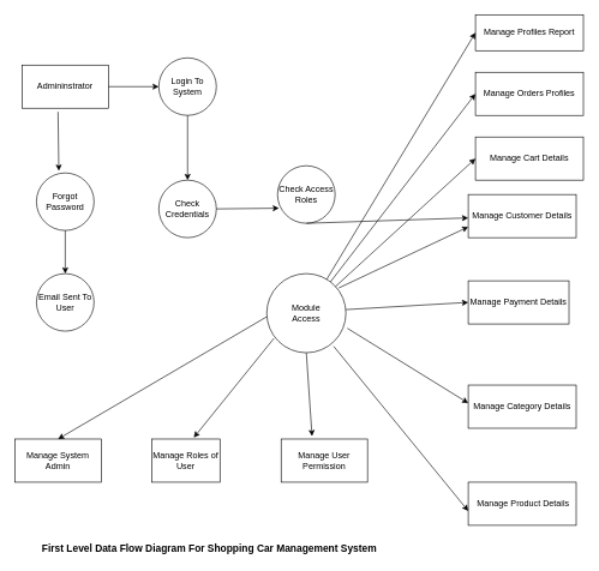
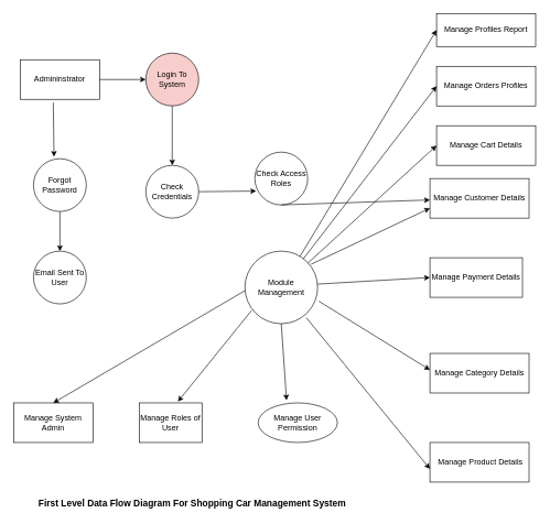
  <mxCell id="0" />
  <mxCell id="1" parent="0" />
- <mxCell id="2" value="Module&lt;br&gt;Access" style="ellipse;whiteSpace=wrap;html=1;aspect=fixed;" vertex="1" parent="1"><mxGeometry x="370" y="380" width="110" height="110" as="geometry" /></mxCell>
+ <mxCell id="2" value="Module&lt;br&gt;Management" style="ellipse;whiteSpace=wrap;html=1;aspect=fixed;" vertex="1" parent="1"><mxGeometry x="370" y="380" width="110" height="110" as="geometry" /></mxCell>
  <mxCell id="3" value="&lt;font style=&quot;font-size: 14px&quot;&gt;First Level Data Flow Diagram For Shopping Car Management System&lt;/font&gt;" style="text;html=1;align=center;verticalAlign=middle;resizable=0;points=[];autosize=1;fontStyle=1" vertex="1" parent="1"><mxGeometry x="50" y="752" width="480" height="20" as="geometry" /></mxCell>
  <mxCell id="4" value="&amp;nbsp;Manage Product Details" style="rounded=0;whiteSpace=wrap;html=1;" vertex="1" parent="1"><mxGeometry x="650" y="670" width="150" height="60" as="geometry" /></mxCell>
  <mxCell id="5" value="Manage Category Details" style="rounded=0;whiteSpace=wrap;html=1;" vertex="1" parent="1"><mxGeometry x="650" y="535" width="150" height="60" as="geometry" /></mxCell>
  <mxCell id="6" value="Manage Payment Details" style="rounded=0;whiteSpace=wrap;html=1;" vertex="1" parent="1"><mxGeometry x="650" y="390" width="140" height="60" as="geometry" /></mxCell>
  <mxCell id="7" value="Manage Customer Details" style="rounded=0;whiteSpace=wrap;html=1;" vertex="1" parent="1"><mxGeometry x="650" y="270" width="150" height="60" as="geometry" /></mxCell>
  <mxCell id="8" value="Manage Cart Details" style="rounded=0;whiteSpace=wrap;html=1;" vertex="1" parent="1"><mxGeometry x="660" y="190" width="150" height="60" as="geometry" /></mxCell>
  <mxCell id="9" value="Manage Profiles Report" style="rounded=0;whiteSpace=wrap;html=1;" vertex="1" parent="1"><mxGeometry x="660" y="20" width="150" height="50" as="geometry" /></mxCell>
  <mxCell id="10" value="Manage Orders Profiles" style="rounded=0;whiteSpace=wrap;html=1;" vertex="1" parent="1"><mxGeometry x="660" y="100" width="150" height="60" as="geometry" /></mxCell>
  <mxCell id="11" value="" style="endArrow=classic;html=1;exitX=0.845;exitY=0.918;exitDx=0;exitDy=0;exitPerimeter=0;" edge="1" parent="1" source="2"><mxGeometry width="50" height="50" relative="1" as="geometry"><mxPoint x="600" y="760" as="sourcePoint" /><mxPoint x="650" y="710" as="targetPoint" /></mxGeometry></mxCell>
  <mxCell id="12" value="" style="endArrow=classic;html=1;exitX=1.018;exitY=0.691;exitDx=0;exitDy=0;exitPerimeter=0;" edge="1" parent="1" source="2"><mxGeometry width="50" height="50" relative="1" as="geometry"><mxPoint x="600" y="610" as="sourcePoint" /><mxPoint x="650" y="560" as="targetPoint" /></mxGeometry></mxCell>
  <mxCell id="13" value="" style="endArrow=classic;html=1;entryX=0;entryY=0.5;entryDx=0;entryDy=0;" edge="1" parent="1" target="6"><mxGeometry width="50" height="50" relative="1" as="geometry"><mxPoint x="480" y="430" as="sourcePoint" /><mxPoint x="530" y="380" as="targetPoint" /></mxGeometry></mxCell>
  <mxCell id="14" value="" style="endArrow=classic;html=1;" edge="1" parent="1" source="2"><mxGeometry width="50" height="50" relative="1" as="geometry"><mxPoint x="610" y="270" as="sourcePoint" /><mxPoint x="660" y="220" as="targetPoint" /></mxGeometry></mxCell>
  <mxCell id="15" value="" style="endArrow=classic;html=1;entryX=0;entryY=0.75;entryDx=0;entryDy=0;" edge="1" parent="1" target="7"><mxGeometry width="50" height="50" relative="1" as="geometry"><mxPoint x="470" y="400" as="sourcePoint" /><mxPoint x="520" y="350" as="targetPoint" /></mxGeometry></mxCell>
  <mxCell id="16" value="" style="endArrow=classic;html=1;" edge="1" parent="1" source="2"><mxGeometry width="50" height="50" relative="1" as="geometry"><mxPoint x="610" y="180" as="sourcePoint" /><mxPoint x="660" y="130" as="targetPoint" /></mxGeometry></mxCell>
  <mxCell id="17" value="" style="endArrow=classic;html=1;" edge="1" parent="1" source="2"><mxGeometry width="50" height="50" relative="1" as="geometry"><mxPoint x="610" y="95" as="sourcePoint" /><mxPoint x="660" y="45" as="targetPoint" /></mxGeometry></mxCell>
  <mxCell id="18" value="Check Access Roles" style="ellipse;whiteSpace=wrap;html=1;aspect=fixed;" vertex="1" parent="1"><mxGeometry x="385" y="230" width="80" height="80" as="geometry" /></mxCell>
  <mxCell id="19" value="" style="endArrow=classic;html=1;exitX=0.5;exitY=1;exitDx=0;exitDy=0;" edge="1" parent="1" source="18" target="7"><mxGeometry width="50" height="50" relative="1" as="geometry"><mxPoint x="390" y="420" as="sourcePoint" /><mxPoint x="440" y="370" as="targetPoint" /></mxGeometry></mxCell>
  <mxCell id="20" value="Admininstrator" style="rounded=0;whiteSpace=wrap;html=1;" vertex="1" parent="1"><mxGeometry x="30" y="90" width="120" height="60" as="geometry" /></mxCell>
  <mxCell id="21" value="Email Sent To User" style="ellipse;whiteSpace=wrap;html=1;aspect=fixed;" vertex="1" parent="1"><mxGeometry x="50" y="380" width="80" height="80" as="geometry" /></mxCell>
  <mxCell id="22" value="Forgot Password" style="ellipse;whiteSpace=wrap;html=1;aspect=fixed;" vertex="1" parent="1"><mxGeometry x="50" y="240" width="80" height="80" as="geometry" /></mxCell>
- <mxCell id="23" value="Login To System" style="ellipse;whiteSpace=wrap;html=1;aspect=fixed;" vertex="1" parent="1"><mxGeometry x="220" y="80" width="80" height="80" as="geometry" /></mxCell>
+ <mxCell id="23" value="Login To System" style="ellipse;whiteSpace=wrap;html=1;aspect=fixed;fillColor=#f8cecc;" vertex="1" parent="1"><mxGeometry x="220" y="80" width="80" height="80" as="geometry" /></mxCell>
  <mxCell id="24" value="Check Credentials" style="ellipse;whiteSpace=wrap;html=1;aspect=fixed;" vertex="1" parent="1"><mxGeometry x="220" y="250" width="80" height="80" as="geometry" /></mxCell>
  <mxCell id="25" value="" style="endArrow=classic;html=1;entryX=0.5;entryY=0;entryDx=0;entryDy=0;" edge="1" parent="1" target="24"><mxGeometry width="50" height="50" relative="1" as="geometry"><mxPoint x="260" y="160" as="sourcePoint" /><mxPoint x="310" y="110" as="targetPoint" /></mxGeometry></mxCell>
  <mxCell id="26" value="" style="endArrow=classic;html=1;entryX=0;entryY=0.5;entryDx=0;entryDy=0;" edge="1" parent="1" target="23"><mxGeometry width="50" height="50" relative="1" as="geometry"><mxPoint x="150" y="120" as="sourcePoint" /><mxPoint x="200" y="70" as="targetPoint" /></mxGeometry></mxCell>
  <mxCell id="27" value="" style="endArrow=classic;html=1;entryX=0.5;entryY=0;entryDx=0;entryDy=0;" edge="1" parent="1" target="21"><mxGeometry width="50" height="50" relative="1" as="geometry"><mxPoint x="90" y="320" as="sourcePoint" /><mxPoint x="140" y="270" as="targetPoint" /></mxGeometry></mxCell>
  <mxCell id="28" value="" style="endArrow=classic;html=1;entryX=0.388;entryY=-0.037;entryDx=0;entryDy=0;entryPerimeter=0;" edge="1" parent="1" target="22"><mxGeometry width="50" height="50" relative="1" as="geometry"><mxPoint x="80" y="155" as="sourcePoint" /><mxPoint x="130" y="105" as="targetPoint" /></mxGeometry></mxCell>
  <mxCell id="29" value="" style="endArrow=classic;html=1;entryX=0.025;entryY=0.738;entryDx=0;entryDy=0;entryPerimeter=0;" edge="1" parent="1" target="18"><mxGeometry width="50" height="50" relative="1" as="geometry"><mxPoint x="300" y="290" as="sourcePoint" /><mxPoint x="350" y="240" as="targetPoint" /></mxGeometry></mxCell>
- <mxCell id="30" value="Manage User Permission" style="rounded=0;whiteSpace=wrap;html=1;" vertex="1" parent="1"><mxGeometry x="390" y="610" width="120" height="60" as="geometry" /></mxCell>
+ <mxCell id="30" value="Manage User Permission" style="ellipse;whiteSpace=wrap;html=1;" vertex="1" parent="1"><mxGeometry x="390" y="610" width="120" height="60" as="geometry" /></mxCell>
  <mxCell id="31" value="Manage Roles of User" style="rounded=0;whiteSpace=wrap;html=1;" vertex="1" parent="1"><mxGeometry x="210" y="610" width="95" height="60" as="geometry" /></mxCell>
  <mxCell id="32" value="Manage System Admin" style="rounded=0;whiteSpace=wrap;html=1;" vertex="1" parent="1"><mxGeometry x="20" y="610" width="120" height="60" as="geometry" /></mxCell>
  <mxCell id="33" value="" style="endArrow=classic;html=1;entryX=0.5;entryY=0;entryDx=0;entryDy=0;" edge="1" parent="1" target="32"><mxGeometry width="50" height="50" relative="1" as="geometry"><mxPoint x="370" y="440" as="sourcePoint" /><mxPoint x="420" y="390" as="targetPoint" /></mxGeometry></mxCell>
  <mxCell id="34" value="" style="endArrow=classic;html=1;entryX=0.617;entryY=-0.033;entryDx=0;entryDy=0;entryPerimeter=0;" edge="1" parent="1" target="31"><mxGeometry width="50" height="50" relative="1" as="geometry"><mxPoint x="380" y="470" as="sourcePoint" /><mxPoint x="430" y="420" as="targetPoint" /></mxGeometry></mxCell>
  <mxCell id="35" value="" style="endArrow=classic;html=1;entryX=0.358;entryY=-0.067;entryDx=0;entryDy=0;entryPerimeter=0;" edge="1" parent="1" target="30"><mxGeometry width="50" height="50" relative="1" as="geometry"><mxPoint x="425" y="490" as="sourcePoint" /><mxPoint x="475" y="440" as="targetPoint" /></mxGeometry></mxCell>
